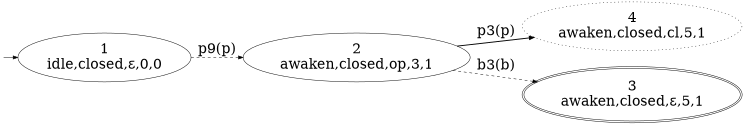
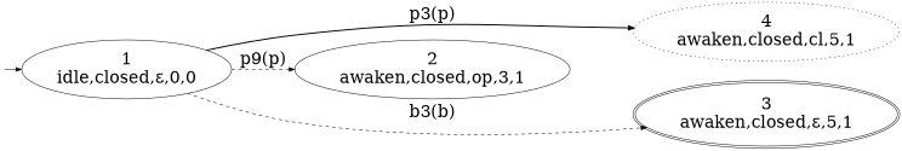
  digraph {
    rankdir=LR
    ranksep=0.4
    node [fontsize=30 shape=ellipse]
    edge [fontsize=30 style=dashed]
    n1 [label="1\nidle,closed,&epsilon;,0,0"]
    n2 [label="2\nawaken,closed,op,3,1"]
    n3 [label="4\nawaken,closed,cl,5,1" style=dotted]
    n4 [label="3\nawaken,closed,&epsilon;,5,1" peripheries=2]
    start [color=white fontcolor=white shape=point fontsize=""]
    n1 -> n2 [label="p9(p)"]
-   n2 -> n3 [label="p3(p)" style=bold]
-   n2 -> n4 [label="b3(b)"]
+   n1 -> n3 [label="p3(p)" style=bold]
+   n1 -> n4 [label="b3(b)"]
    start -> n1 [style=solid fontsize=""]
  }
